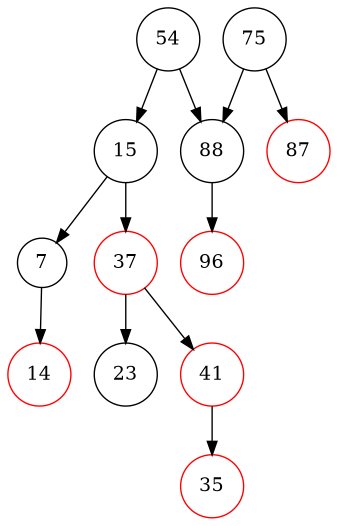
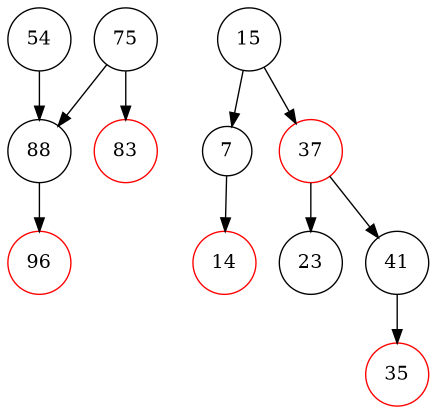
  digraph {
    node [color=black shape=circle]
    54
    15
    88
    7
    37 [color=red]
    96 [color=red]
    14 [color=red]
    23
-   41 [color=red]
+   41
    n10 [color=red label=35]
    75
-   87 [color=red]
-   54 -> 15
+   87 [color=red label=83]
    54 -> 88
    15 -> 7
    15 -> 37
    88 -> 96
    7 -> 14
    37 -> 23
    37 -> 41
    41 -> n10
    75 -> 88
    75 -> 87
  }
